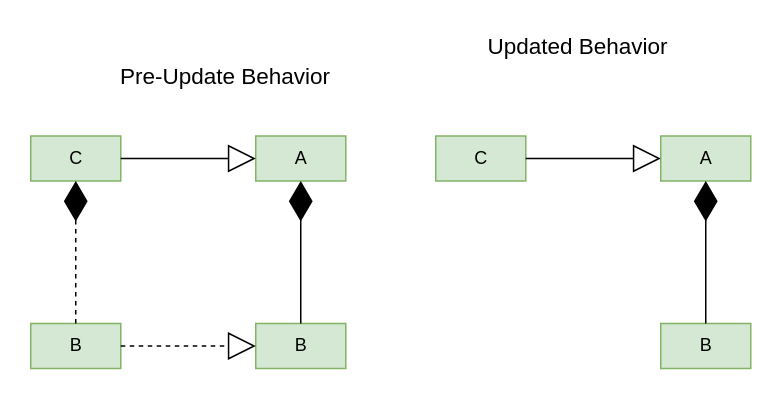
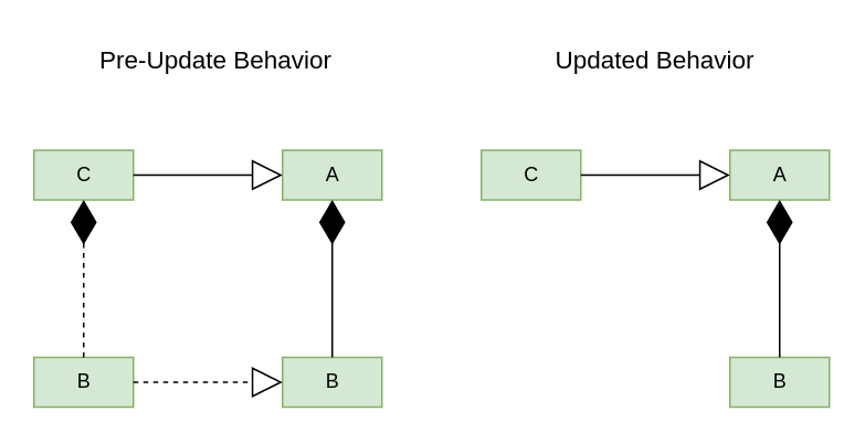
  <mxCell id="0" />
  <mxCell id="1" parent="0" />
  <mxCell id="2" value="A" style="html=1;fillColor=#d5e8d4;strokeColor=#82b366;" vertex="1" parent="1"><mxGeometry x="170" y="90" width="60" height="30" as="geometry" /></mxCell>
  <mxCell id="3" value="B" style="html=1;fillColor=#d5e8d4;strokeColor=#82b366;" vertex="1" parent="1"><mxGeometry x="170" y="215" width="60" height="30" as="geometry" /></mxCell>
  <mxCell id="4" value="C" style="html=1;fillColor=#d5e8d4;strokeColor=#82b366;" vertex="1" parent="1"><mxGeometry x="20" y="90" width="60" height="30" as="geometry" /></mxCell>
  <mxCell id="5" value="B" style="html=1;fillColor=#d5e8d4;strokeColor=#82b366;" vertex="1" parent="1"><mxGeometry x="20" y="215" width="60" height="30" as="geometry" /></mxCell>
  <mxCell id="6" value="" style="endArrow=block;endSize=16;endFill=0;html=1;rounded=0;exitX=1;exitY=0.5;exitDx=0;exitDy=0;" edge="1" parent="1" source="4" target="2"><mxGeometry width="160" relative="1" as="geometry"><mxPoint x="100" y="25" as="sourcePoint" /><mxPoint x="260" y="25" as="targetPoint" /></mxGeometry></mxCell>
  <mxCell id="7" value="" style="endArrow=diamondThin;endFill=1;endSize=24;html=1;rounded=0;entryX=0.5;entryY=1;entryDx=0;entryDy=0;" edge="1" parent="1" source="3" target="2"><mxGeometry width="160" relative="1" as="geometry"><mxPoint x="80" y="25" as="sourcePoint" /><mxPoint x="240" y="25" as="targetPoint" /></mxGeometry></mxCell>
  <mxCell id="8" value="" style="endArrow=diamondThin;endFill=1;endSize=24;html=1;rounded=0;dashed=1;" edge="1" parent="1" source="5" target="4"><mxGeometry width="160" relative="1" as="geometry"><mxPoint x="255" y="225" as="sourcePoint" /><mxPoint x="50" y="135" as="targetPoint" /></mxGeometry></mxCell>
  <mxCell id="9" value="" style="endArrow=block;endSize=16;endFill=0;html=1;rounded=0;exitX=1;exitY=0.5;exitDx=0;exitDy=0;entryX=0;entryY=0.5;entryDx=0;entryDy=0;dashed=1;" edge="1" parent="1" source="5" target="3"><mxGeometry width="160" relative="1" as="geometry"><mxPoint x="120" y="125" as="sourcePoint" /><mxPoint x="200" y="125" as="targetPoint" /></mxGeometry></mxCell>
  <mxCell id="10" value="A" style="html=1;fillColor=#d5e8d4;strokeColor=#82b366;" vertex="1" parent="1"><mxGeometry x="440" y="90" width="60" height="30" as="geometry" /></mxCell>
  <mxCell id="11" value="B" style="html=1;fillColor=#d5e8d4;strokeColor=#82b366;" vertex="1" parent="1"><mxGeometry x="440" y="215" width="60" height="30" as="geometry" /></mxCell>
  <mxCell id="12" value="C" style="html=1;fillColor=#d5e8d4;strokeColor=#82b366;" vertex="1" parent="1"><mxGeometry x="290" y="90" width="60" height="30" as="geometry" /></mxCell>
  <mxCell id="13" value="" style="endArrow=block;endSize=16;endFill=0;html=1;rounded=0;exitX=1;exitY=0.5;exitDx=0;exitDy=0;" edge="1" parent="1" source="12" target="10"><mxGeometry width="160" relative="1" as="geometry"><mxPoint x="370" y="25" as="sourcePoint" /><mxPoint x="530" y="25" as="targetPoint" /></mxGeometry></mxCell>
  <mxCell id="14" value="" style="endArrow=diamondThin;endFill=1;endSize=24;html=1;rounded=0;entryX=0.5;entryY=1;entryDx=0;entryDy=0;" edge="1" parent="1" source="11" target="10"><mxGeometry width="160" relative="1" as="geometry"><mxPoint x="350" y="25" as="sourcePoint" /><mxPoint x="510" y="25" as="targetPoint" /></mxGeometry></mxCell>
- <mxCell id="15" value="Pre-Update Behavior" style="text;html=1;strokeColor=none;fillColor=none;align=center;verticalAlign=middle;whiteSpace=wrap;rounded=0;fontSize=15;" vertex="1" parent="1"><mxGeometry x="70" y="35" width="160" height="30" as="geometry" /></mxCell>
- <mxCell id="16" value="Updated Behavior" style="text;html=1;strokeColor=none;fillColor=none;align=center;verticalAlign=middle;whiteSpace=wrap;rounded=0;fontSize=15;" vertex="1" parent="1"><mxGeometry x="320" y="15" width="130" height="30" as="geometry" /></mxCell>
+ <mxCell id="15" value="Pre-Update Behavior" style="text;html=1;strokeColor=none;fillColor=none;align=center;verticalAlign=middle;whiteSpace=wrap;rounded=0;fontSize=15;" vertex="1" parent="1"><mxGeometry x="50" y="20" width="160" height="30" as="geometry" /></mxCell>
+ <mxCell id="16" value="Updated Behavior" style="text;html=1;strokeColor=none;fillColor=none;align=center;verticalAlign=middle;whiteSpace=wrap;rounded=0;fontSize=15;" vertex="1" parent="1"><mxGeometry x="330" y="20" width="130" height="30" as="geometry" /></mxCell>
